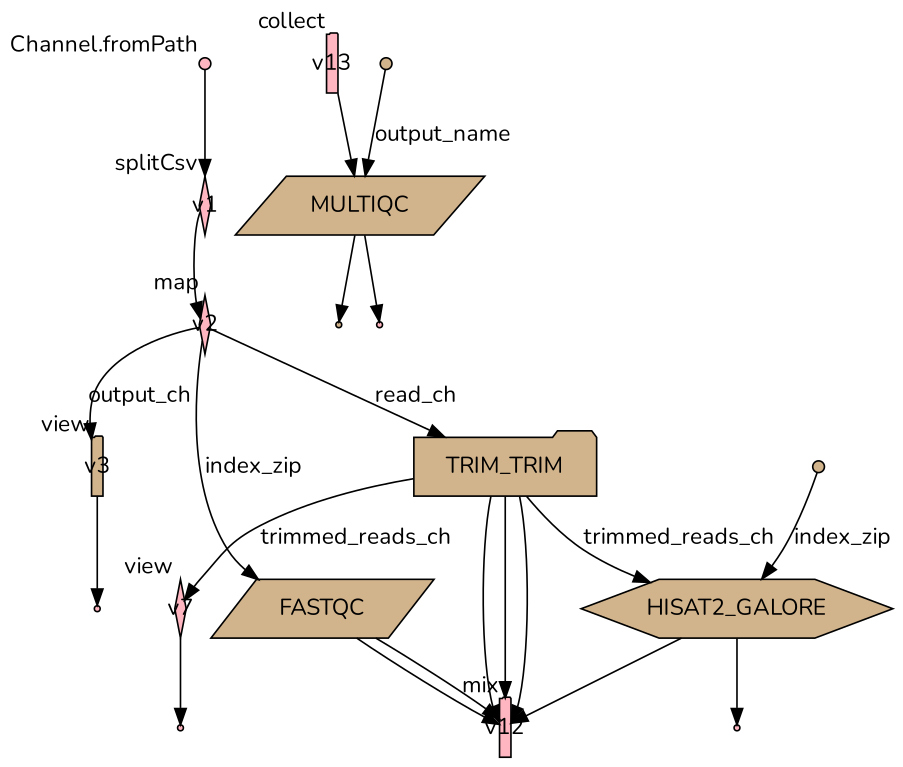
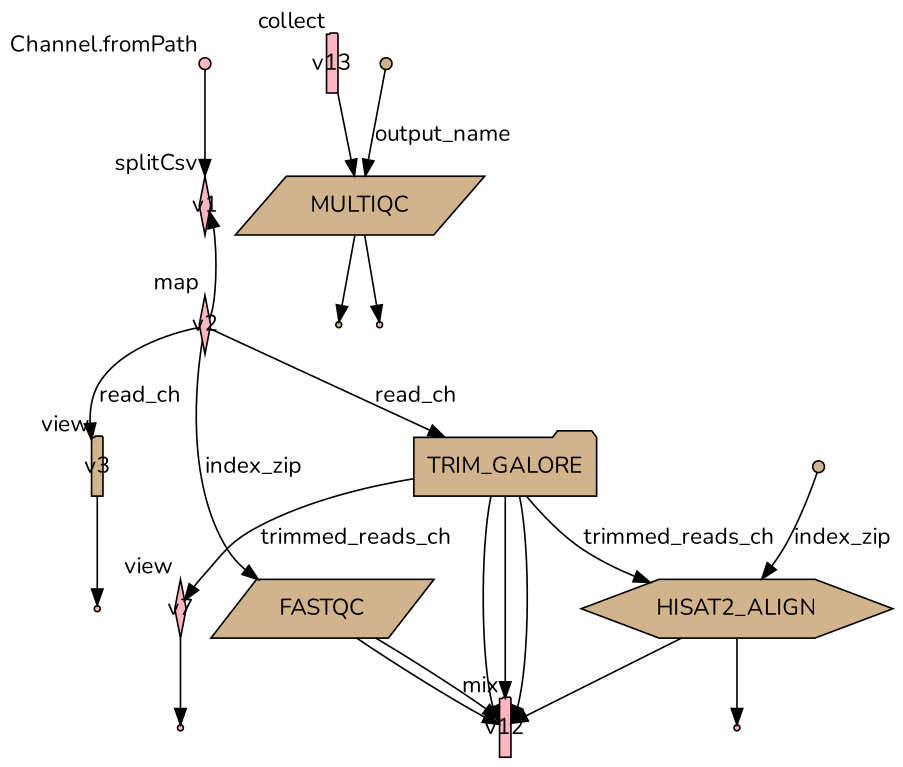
  digraph {
    fontname=Nunito
    node [fillcolor=lightpink fontname=Nunito shape=point style=filled]
    edge [fontname=Nunito]
    v0 [fixedsize=true width=0.1 xlabel="Channel.fromPath"]
    v1 [fixedsize=true shape=diamond width=0.1 xlabel=splitCsv]
    v2 [fixedsize=true shape=diamond width=0.1 xlabel=map]
    v3 [fillcolor=tan fixedsize=true shape=folder width=0.1 xlabel=view]
    n5 [fillcolor=tan label=FASTQC shape=parallelogram]
-   n6 [fillcolor=tan label=TRIM_TRIM shape=folder]
+   n6 [fillcolor=tan label=TRIM_GALORE shape=folder]
    v4
    v12 [fixedsize=true shape=folder width=0.1 xlabel=mix]
    v7 [fixedsize=true shape=diamond width=0.1 xlabel=view]
-   n10 [fillcolor=tan label=HISAT2_GALORE shape=hexagon]
+   n10 [fillcolor=tan label=HISAT2_ALIGN shape=hexagon]
    v13 [fixedsize=true shape=folder width=0.1 xlabel=collect]
    n12 [fillcolor=tan label=MULTIQC shape=parallelogram]
    v8
    v11
    v9 [fillcolor=tan fixedsize=true width=0.1]
    v17 [fillcolor=tan]
    v16
    v14 [fillcolor=tan fixedsize=true width=0.1]
    v0 -> v1
-   v1 -> v2
-   v2 -> v3 [label=output_ch]
+   v2 -> v1
+   v2 -> v3 [label=read_ch]
    v2 -> n5 [label=index_zip]
    v2 -> n6 [label=read_ch]
    v3 -> v4
    n5 -> v12
    n5 -> v12
    n6 -> v12
    n6 -> v12
    n6 -> v12
    n6 -> v7 [label=trimmed_reads_ch]
    n6 -> n10 [label=trimmed_reads_ch]
    v7 -> v8
    n10 -> v12
    n10 -> v11
    v13 -> n12
    n12 -> v17
    n12 -> v16
    v9 -> n10 [label=index_zip]
    v14 -> n12 [label=output_name]
  }
